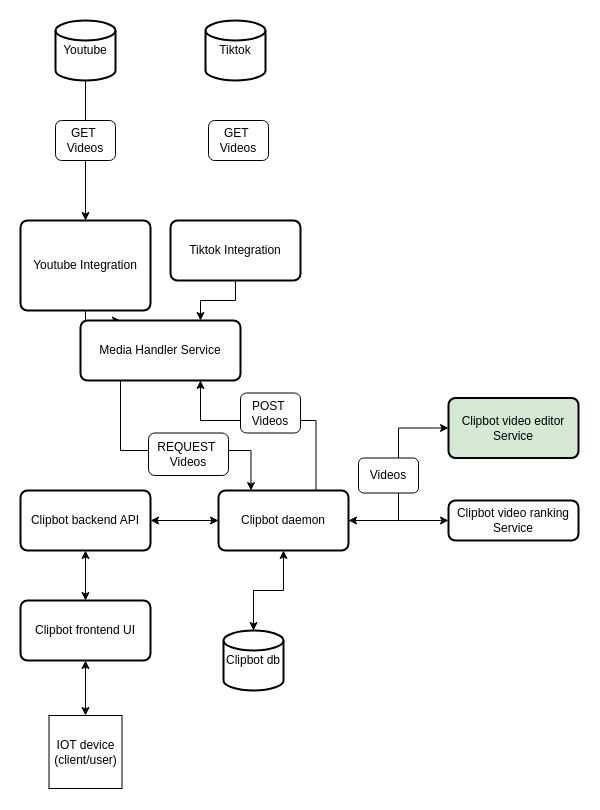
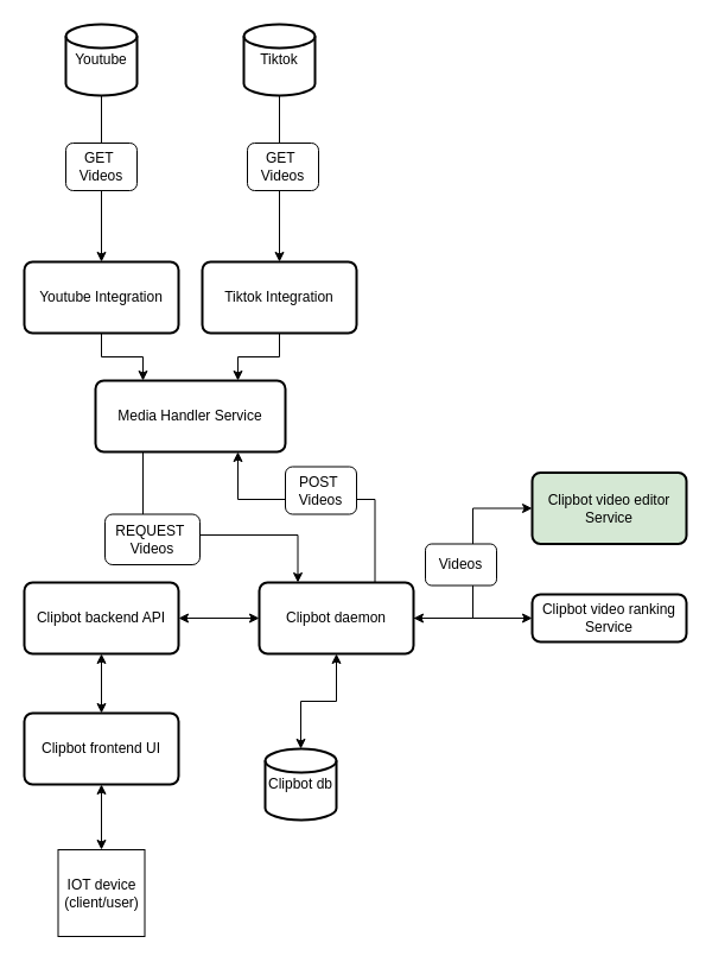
  <mxCell id="0" />
  <mxCell id="1" parent="0" />
  <mxCell id="2" value="Youtube" style="strokeWidth=2;html=1;shape=mxgraph.flowchart.database;whiteSpace=wrap;" vertex="1" parent="1"><mxGeometry x="55" y="20" width="60" height="60" as="geometry" /></mxCell>
  <mxCell id="3" value="Tiktok" style="strokeWidth=2;html=1;shape=mxgraph.flowchart.database;whiteSpace=wrap;" vertex="1" parent="1"><mxGeometry x="205" y="20" width="60" height="60" as="geometry" /></mxCell>
  <mxCell id="4" style="edgeStyle=orthogonalEdgeStyle;rounded=0;orthogonalLoop=1;jettySize=auto;html=1;exitX=1;exitY=0.5;exitDx=0;exitDy=0;entryX=0;entryY=0.5;entryDx=0;entryDy=0;startArrow=classic;startFill=1;" edge="1" parent="1" source="8" target="12"><mxGeometry relative="1" as="geometry" /></mxCell>
  <mxCell id="5" style="edgeStyle=orthogonalEdgeStyle;rounded=0;orthogonalLoop=1;jettySize=auto;html=1;exitX=1;exitY=0.5;exitDx=0;exitDy=0;entryX=0;entryY=0.5;entryDx=0;entryDy=0;" edge="1" parent="1" source="8" target="23"><mxGeometry relative="1" as="geometry" /></mxCell>
  <mxCell id="6" style="edgeStyle=orthogonalEdgeStyle;rounded=0;orthogonalLoop=1;jettySize=auto;html=1;exitX=0.25;exitY=0;exitDx=0;exitDy=0;entryX=0.25;entryY=1;entryDx=0;entryDy=0;startArrow=classic;startFill=1;endArrow=none;endFill=0;" edge="1" parent="1" source="8" target="19"><mxGeometry relative="1" as="geometry"><Array as="points"><mxPoint x="251" y="450" /><mxPoint x="120" y="450" /></Array></mxGeometry></mxCell>
  <mxCell id="7" style="edgeStyle=orthogonalEdgeStyle;rounded=0;orthogonalLoop=1;jettySize=auto;html=1;exitX=0.75;exitY=0;exitDx=0;exitDy=0;entryX=0.75;entryY=1;entryDx=0;entryDy=0;" edge="1" parent="1" source="8" target="19"><mxGeometry relative="1" as="geometry"><Array as="points"><mxPoint x="316" y="420" /><mxPoint x="200" y="420" /></Array></mxGeometry></mxCell>
  <mxCell id="8" value="Clipbot daemon" style="rounded=1;whiteSpace=wrap;html=1;absoluteArcSize=1;arcSize=14;strokeWidth=2;" vertex="1" parent="1"><mxGeometry x="218" y="490" width="130" height="60" as="geometry" /></mxCell>
+ <mxCell id="9" value="" style="endArrow=none;html=1;rounded=0;exitX=0.5;exitY=0;exitDx=0;exitDy=0;entryX=0.5;entryY=1;entryDx=0;entryDy=0;entryPerimeter=0;startArrow=classic;startFill=1;endFill=0;" edge="1" parent="1" source="15" target="3"><mxGeometry width="50" height="50" relative="1" as="geometry"><mxPoint x="280" y="430" as="sourcePoint" /><mxPoint x="330" y="380" as="targetPoint" /></mxGeometry></mxCell>
  <mxCell id="10" value="" style="endArrow=none;html=1;rounded=0;exitX=0.5;exitY=0;exitDx=0;exitDy=0;entryX=0.5;entryY=1;entryDx=0;entryDy=0;entryPerimeter=0;startArrow=classic;startFill=1;endFill=0;" edge="1" parent="1" source="14" target="2"><mxGeometry relative="1" as="geometry"><mxPoint x="140" y="280" as="sourcePoint" /><mxPoint x="240" y="280" as="targetPoint" /></mxGeometry></mxCell>
  <mxCell id="11" value="GET&amp;nbsp; Videos" style="rounded=1;whiteSpace=wrap;html=1;" vertex="1" parent="1"><mxGeometry x="55" y="120" width="60" height="40" as="geometry" /></mxCell>
  <mxCell id="12" value="Clipbot video editor Service" style="rounded=1;whiteSpace=wrap;html=1;absoluteArcSize=1;arcSize=14;strokeWidth=2;fillColor=#d5e8d4;" vertex="1" parent="1"><mxGeometry x="448" y="397.5" width="130" height="60" as="geometry" /></mxCell>
  <mxCell id="13" value="Videos" style="rounded=1;whiteSpace=wrap;html=1;" vertex="1" parent="1"><mxGeometry x="358" y="457.5" width="60" height="35" as="geometry" /></mxCell>
- <mxCell id="14" value="Youtube Integration" style="rounded=1;whiteSpace=wrap;html=1;absoluteArcSize=1;arcSize=14;strokeWidth=2;" vertex="1" parent="1"><mxGeometry x="20" y="220" width="130" height="90" as="geometry" /></mxCell>
+ <mxCell id="14" value="Youtube Integration" style="rounded=1;whiteSpace=wrap;html=1;absoluteArcSize=1;arcSize=14;strokeWidth=2;" vertex="1" parent="1"><mxGeometry x="20" y="220" width="130" height="60" as="geometry" /></mxCell>
  <mxCell id="15" value="Tiktok Integration" style="rounded=1;whiteSpace=wrap;html=1;absoluteArcSize=1;arcSize=14;strokeWidth=2;" vertex="1" parent="1"><mxGeometry x="170" y="220" width="130" height="60" as="geometry" /></mxCell>
  <mxCell id="16" value="GET&amp;nbsp; Videos" style="rounded=1;whiteSpace=wrap;html=1;" vertex="1" parent="1"><mxGeometry x="208" y="120" width="60" height="40" as="geometry" /></mxCell>
  <mxCell id="17" style="edgeStyle=orthogonalEdgeStyle;rounded=0;orthogonalLoop=1;jettySize=auto;html=1;exitX=0.75;exitY=0;exitDx=0;exitDy=0;entryX=0.5;entryY=1;entryDx=0;entryDy=0;startArrow=classic;startFill=1;endArrow=none;endFill=0;" edge="1" parent="1" source="19" target="15"><mxGeometry relative="1" as="geometry" /></mxCell>
  <mxCell id="18" style="edgeStyle=orthogonalEdgeStyle;rounded=0;orthogonalLoop=1;jettySize=auto;html=1;exitX=0.25;exitY=0;exitDx=0;exitDy=0;entryX=0.5;entryY=1;entryDx=0;entryDy=0;startArrow=classic;startFill=1;endArrow=none;endFill=0;" edge="1" parent="1" source="19" target="14"><mxGeometry relative="1" as="geometry" /></mxCell>
  <mxCell id="19" value="Media Handler Service" style="rounded=1;whiteSpace=wrap;html=1;absoluteArcSize=1;arcSize=14;strokeWidth=2;" vertex="1" parent="1"><mxGeometry x="80" y="320" width="160" height="60" as="geometry" /></mxCell>
- <mxCell id="20" value="REQUEST&amp;nbsp; Videos" style="rounded=1;whiteSpace=wrap;html=1;" vertex="1" parent="1"><mxGeometry x="148" y="432.5" width="80" height="42.5" as="geometry" /></mxCell>
+ <mxCell id="20" value="REQUEST&amp;nbsp; Videos" style="rounded=1;whiteSpace=wrap;html=1;" vertex="1" parent="1"><mxGeometry x="88" y="432.5" width="80" height="42.5" as="geometry" /></mxCell>
  <mxCell id="21" style="edgeStyle=orthogonalEdgeStyle;rounded=0;orthogonalLoop=1;jettySize=auto;html=1;exitX=0.5;exitY=0;exitDx=0;exitDy=0;exitPerimeter=0;startArrow=classic;startFill=1;" edge="1" parent="1" source="22" target="8"><mxGeometry relative="1" as="geometry" /></mxCell>
  <mxCell id="22" value="Clipbot db" style="strokeWidth=2;html=1;shape=mxgraph.flowchart.database;whiteSpace=wrap;" vertex="1" parent="1"><mxGeometry x="223" y="630" width="60" height="60" as="geometry" /></mxCell>
  <mxCell id="23" value="Clipbot video ranking Service" style="rounded=1;whiteSpace=wrap;html=1;absoluteArcSize=1;arcSize=14;strokeWidth=2;" vertex="1" parent="1"><mxGeometry x="448" y="500" width="130" height="40" as="geometry" /></mxCell>
  <mxCell id="24" style="edgeStyle=orthogonalEdgeStyle;rounded=0;orthogonalLoop=1;jettySize=auto;html=1;exitX=0.5;exitY=0;exitDx=0;exitDy=0;entryX=0.5;entryY=1;entryDx=0;entryDy=0;startArrow=classic;startFill=1;" edge="1" parent="1" source="25" target="27"><mxGeometry relative="1" as="geometry" /></mxCell>
  <mxCell id="25" value="Clipbot frontend UI" style="rounded=1;whiteSpace=wrap;html=1;absoluteArcSize=1;arcSize=14;strokeWidth=2;" vertex="1" parent="1"><mxGeometry x="20" y="600" width="130" height="60" as="geometry" /></mxCell>
  <mxCell id="26" style="edgeStyle=orthogonalEdgeStyle;rounded=0;orthogonalLoop=1;jettySize=auto;html=1;exitX=1;exitY=0.5;exitDx=0;exitDy=0;entryX=0;entryY=0.5;entryDx=0;entryDy=0;startArrow=classic;startFill=1;" edge="1" parent="1" source="27" target="8"><mxGeometry relative="1" as="geometry" /></mxCell>
  <mxCell id="27" value="Clipbot backend API" style="rounded=1;whiteSpace=wrap;html=1;absoluteArcSize=1;arcSize=14;strokeWidth=2;" vertex="1" parent="1"><mxGeometry x="20" y="490" width="130" height="60" as="geometry" /></mxCell>
  <mxCell id="28" style="edgeStyle=orthogonalEdgeStyle;rounded=0;orthogonalLoop=1;jettySize=auto;html=1;exitX=0.5;exitY=0;exitDx=0;exitDy=0;entryX=0.5;entryY=1;entryDx=0;entryDy=0;startArrow=classic;startFill=1;" edge="1" parent="1" source="29" target="25"><mxGeometry relative="1" as="geometry" /></mxCell>
  <mxCell id="29" value="IOT device (client/user)" style="whiteSpace=wrap;html=1;aspect=fixed;" vertex="1" parent="1"><mxGeometry x="48.5" y="715" width="73" height="73" as="geometry" /></mxCell>
  <mxCell id="30" value="POST&amp;nbsp; Videos" style="rounded=1;whiteSpace=wrap;html=1;" vertex="1" parent="1"><mxGeometry x="240" y="392.5" width="60" height="40" as="geometry" /></mxCell>
